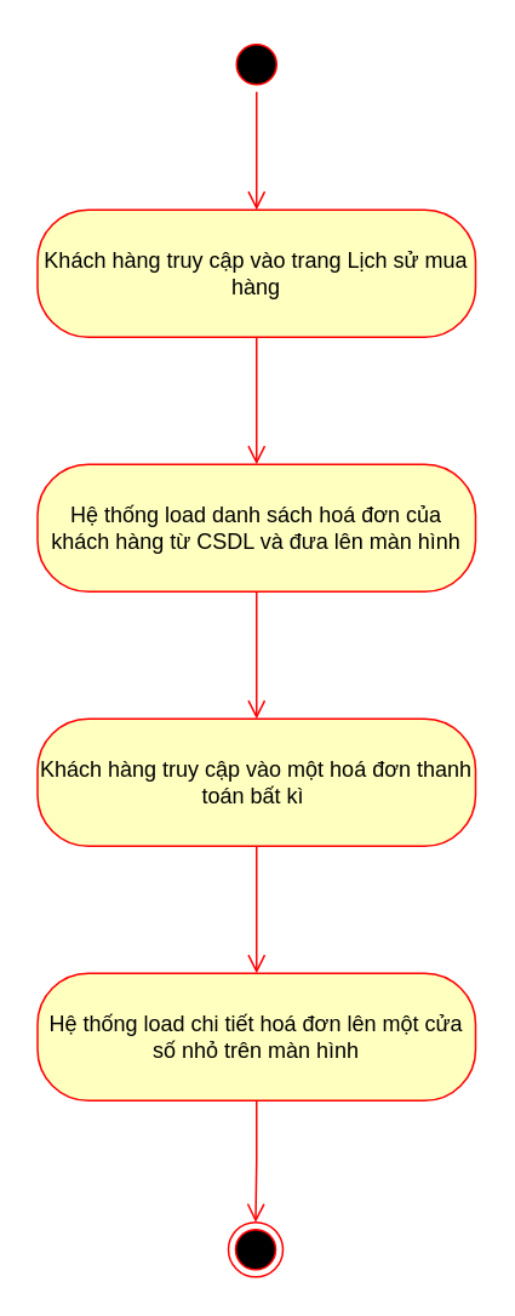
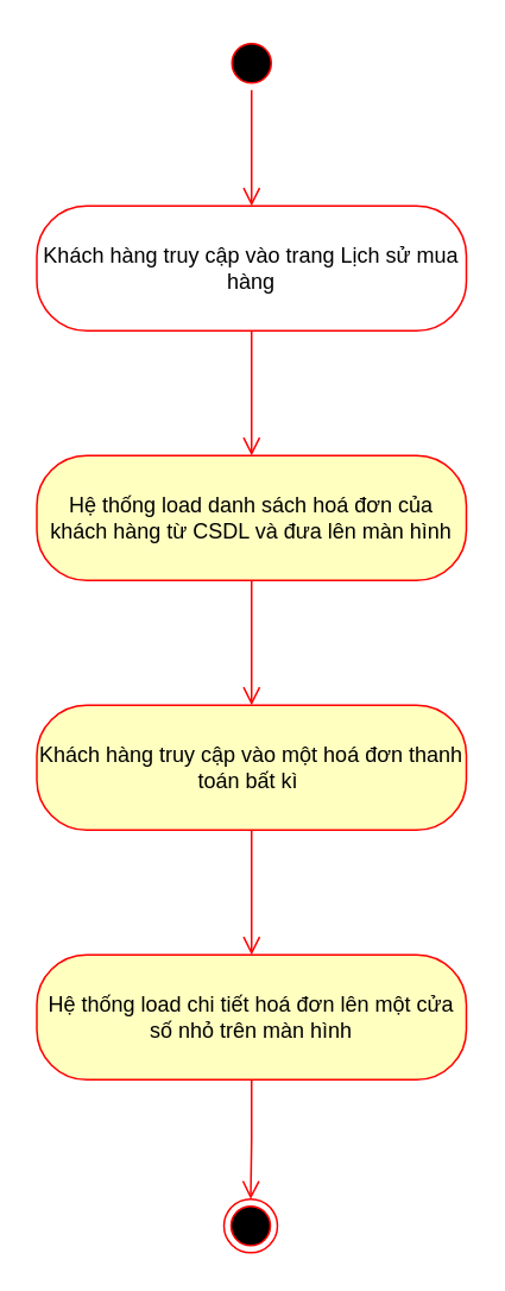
  <mxCell id="0" />
  <mxCell id="1" parent="0" />
  <mxCell id="2" value="" style="ellipse;html=1;shape=startState;fillColor=#000000;strokeColor=#ff0000;" parent="1" vertex="1"><mxGeometry x="125.5" y="20" width="30" height="30" as="geometry" /></mxCell>
  <mxCell id="3" value="" style="edgeStyle=orthogonalEdgeStyle;html=1;verticalAlign=bottom;endArrow=open;endSize=8;strokeColor=#ff0000;rounded=0;" parent="1" source="2" target="4" edge="1"><mxGeometry relative="1" as="geometry"><mxPoint x="136" y="85" as="targetPoint" /></mxGeometry></mxCell>
- <mxCell id="4" value="Khách hàng truy cập vào trang Lịch sử mua hàng" style="rounded=1;whiteSpace=wrap;html=1;arcSize=40;fontColor=#000000;fillColor=#ffffc0;strokeColor=#ff0000;" parent="1" vertex="1"><mxGeometry x="20" y="115" width="241" height="70" as="geometry" /></mxCell>
+ <mxCell id="4" value="Khách hàng truy cập vào trang Lịch sử mua hàng" style="rounded=1;whiteSpace=wrap;html=1;arcSize=40;fontColor=#000000;fillColor=#ffffff;strokeColor=#ff0000;" parent="1" vertex="1"><mxGeometry x="20" y="115" width="241" height="70" as="geometry" /></mxCell>
  <mxCell id="5" value="" style="edgeStyle=orthogonalEdgeStyle;html=1;verticalAlign=bottom;endArrow=open;endSize=8;strokeColor=#ff0000;rounded=0;" parent="1" source="4" target="7" edge="1"><mxGeometry relative="1" as="geometry"><mxPoint x="155.524" y="265" as="targetPoint" /></mxGeometry></mxCell>
  <mxCell id="6" value="" style="edgeStyle=orthogonalEdgeStyle;html=1;verticalAlign=bottom;endArrow=open;endSize=8;strokeColor=#ff0000;rounded=0;" parent="1" source="7" target="8" edge="1"><mxGeometry relative="1" as="geometry"><mxPoint x="137.524" y="425" as="targetPoint" /><mxPoint x="155.524" y="325" as="sourcePoint" /><Array as="points" /></mxGeometry></mxCell>
  <mxCell id="7" value="Hệ thống load danh sách hoá đơn của khách hàng từ CSDL và đưa lên màn hình" style="rounded=1;whiteSpace=wrap;html=1;arcSize=40;fontColor=#000000;fillColor=#ffffc0;strokeColor=#ff0000;" parent="1" vertex="1"><mxGeometry x="20" y="255" width="241" height="70" as="geometry" /></mxCell>
  <mxCell id="8" value="Khách hàng truy cập vào một hoá đơn thanh toán bất kì&amp;nbsp;" style="rounded=1;whiteSpace=wrap;html=1;arcSize=40;fontColor=#000000;fillColor=#ffffc0;strokeColor=#ff0000;" parent="1" vertex="1"><mxGeometry x="20" y="395" width="241" height="70" as="geometry" /></mxCell>
  <mxCell id="9" value="Hệ thống load chi tiết hoá đơn lên một cửa số nhỏ trên màn hình" style="rounded=1;whiteSpace=wrap;html=1;arcSize=40;fontColor=#000000;fillColor=#ffffc0;strokeColor=#ff0000;" parent="1" vertex="1"><mxGeometry x="20" y="535" width="241" height="70" as="geometry" /></mxCell>
  <mxCell id="10" value="" style="edgeStyle=orthogonalEdgeStyle;html=1;verticalAlign=bottom;endArrow=open;endSize=8;strokeColor=#ff0000;rounded=0;" parent="1" source="8" target="9" edge="1"><mxGeometry relative="1" as="geometry"><mxPoint x="146" y="405" as="targetPoint" /><mxPoint x="146" y="335" as="sourcePoint" /><Array as="points" /></mxGeometry></mxCell>
  <mxCell id="11" value="" style="ellipse;html=1;shape=endState;fillColor=#000000;strokeColor=#ff0000;" parent="1" vertex="1"><mxGeometry x="125" y="672" width="30" height="30" as="geometry" /></mxCell>
  <mxCell id="12" value="" style="edgeStyle=orthogonalEdgeStyle;html=1;verticalAlign=bottom;endArrow=open;endSize=8;strokeColor=#ff0000;rounded=0;" parent="1" source="9" target="11" edge="1"><mxGeometry relative="1" as="geometry"><mxPoint x="150.5" y="545" as="targetPoint" /><mxPoint x="150.5" y="475" as="sourcePoint" /><Array as="points" /></mxGeometry></mxCell>
